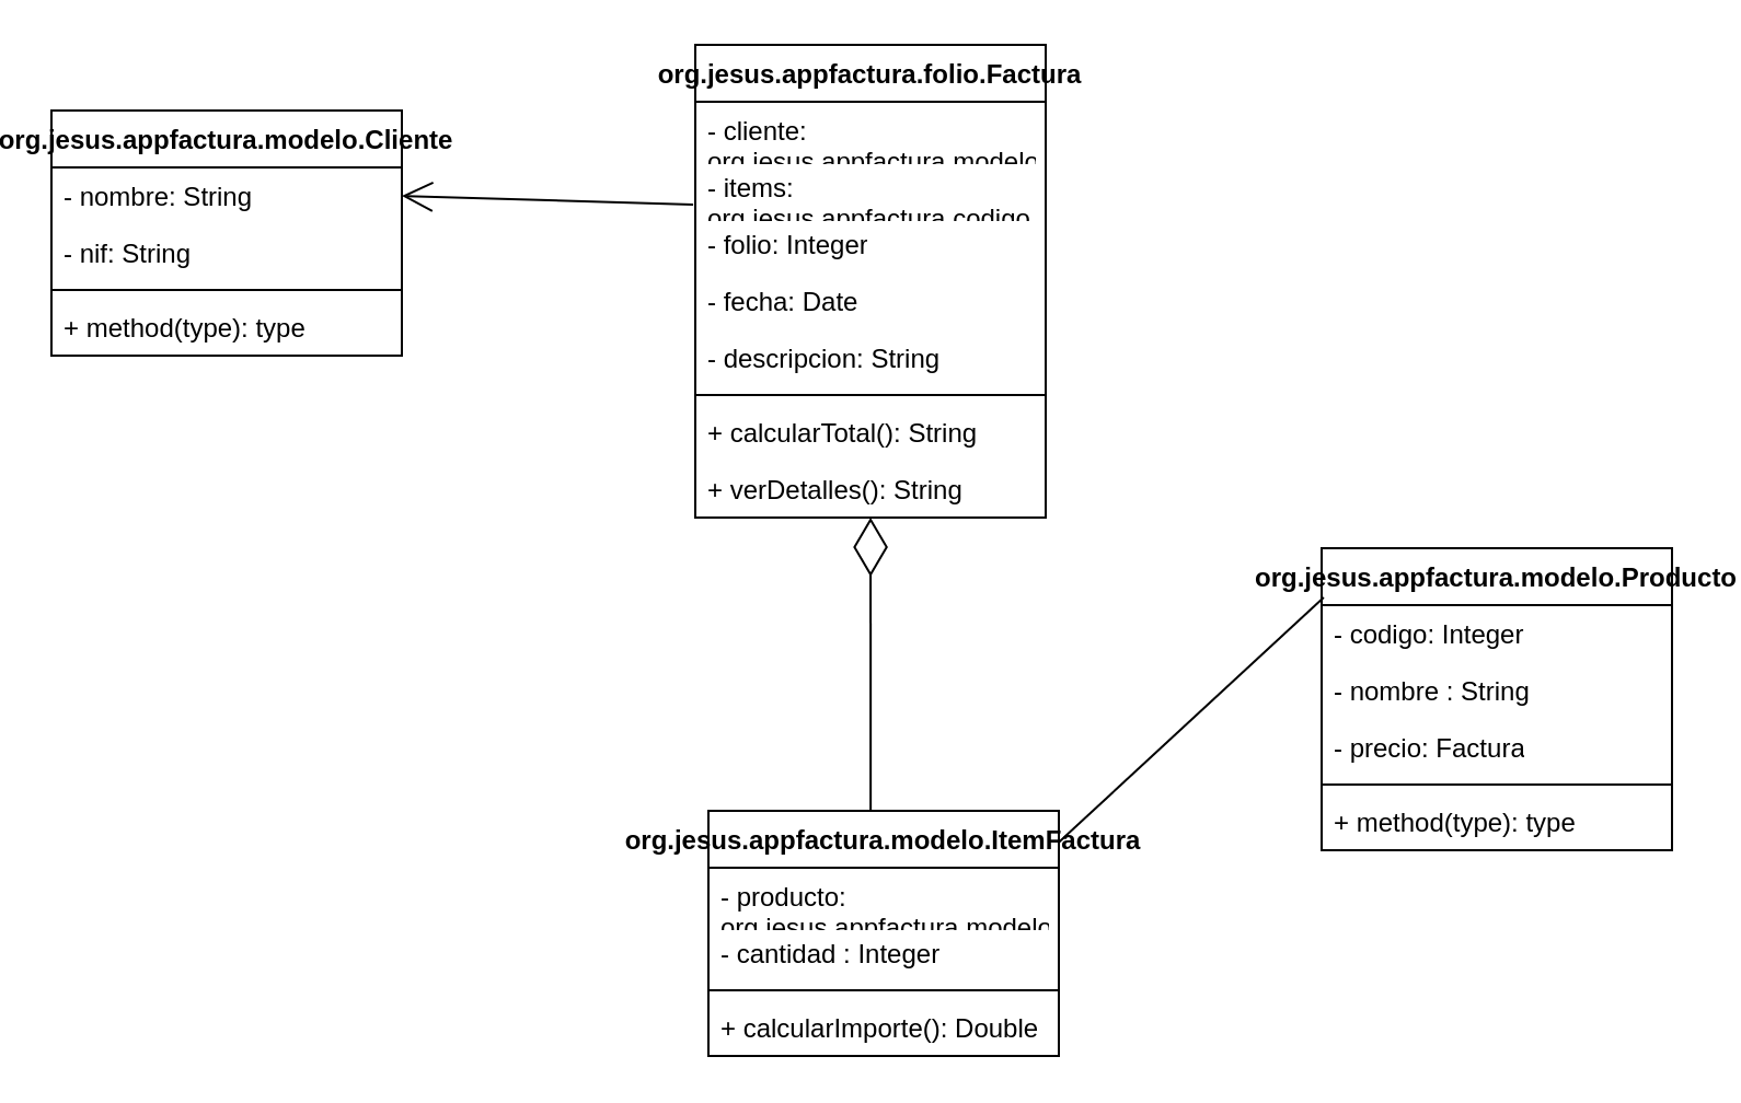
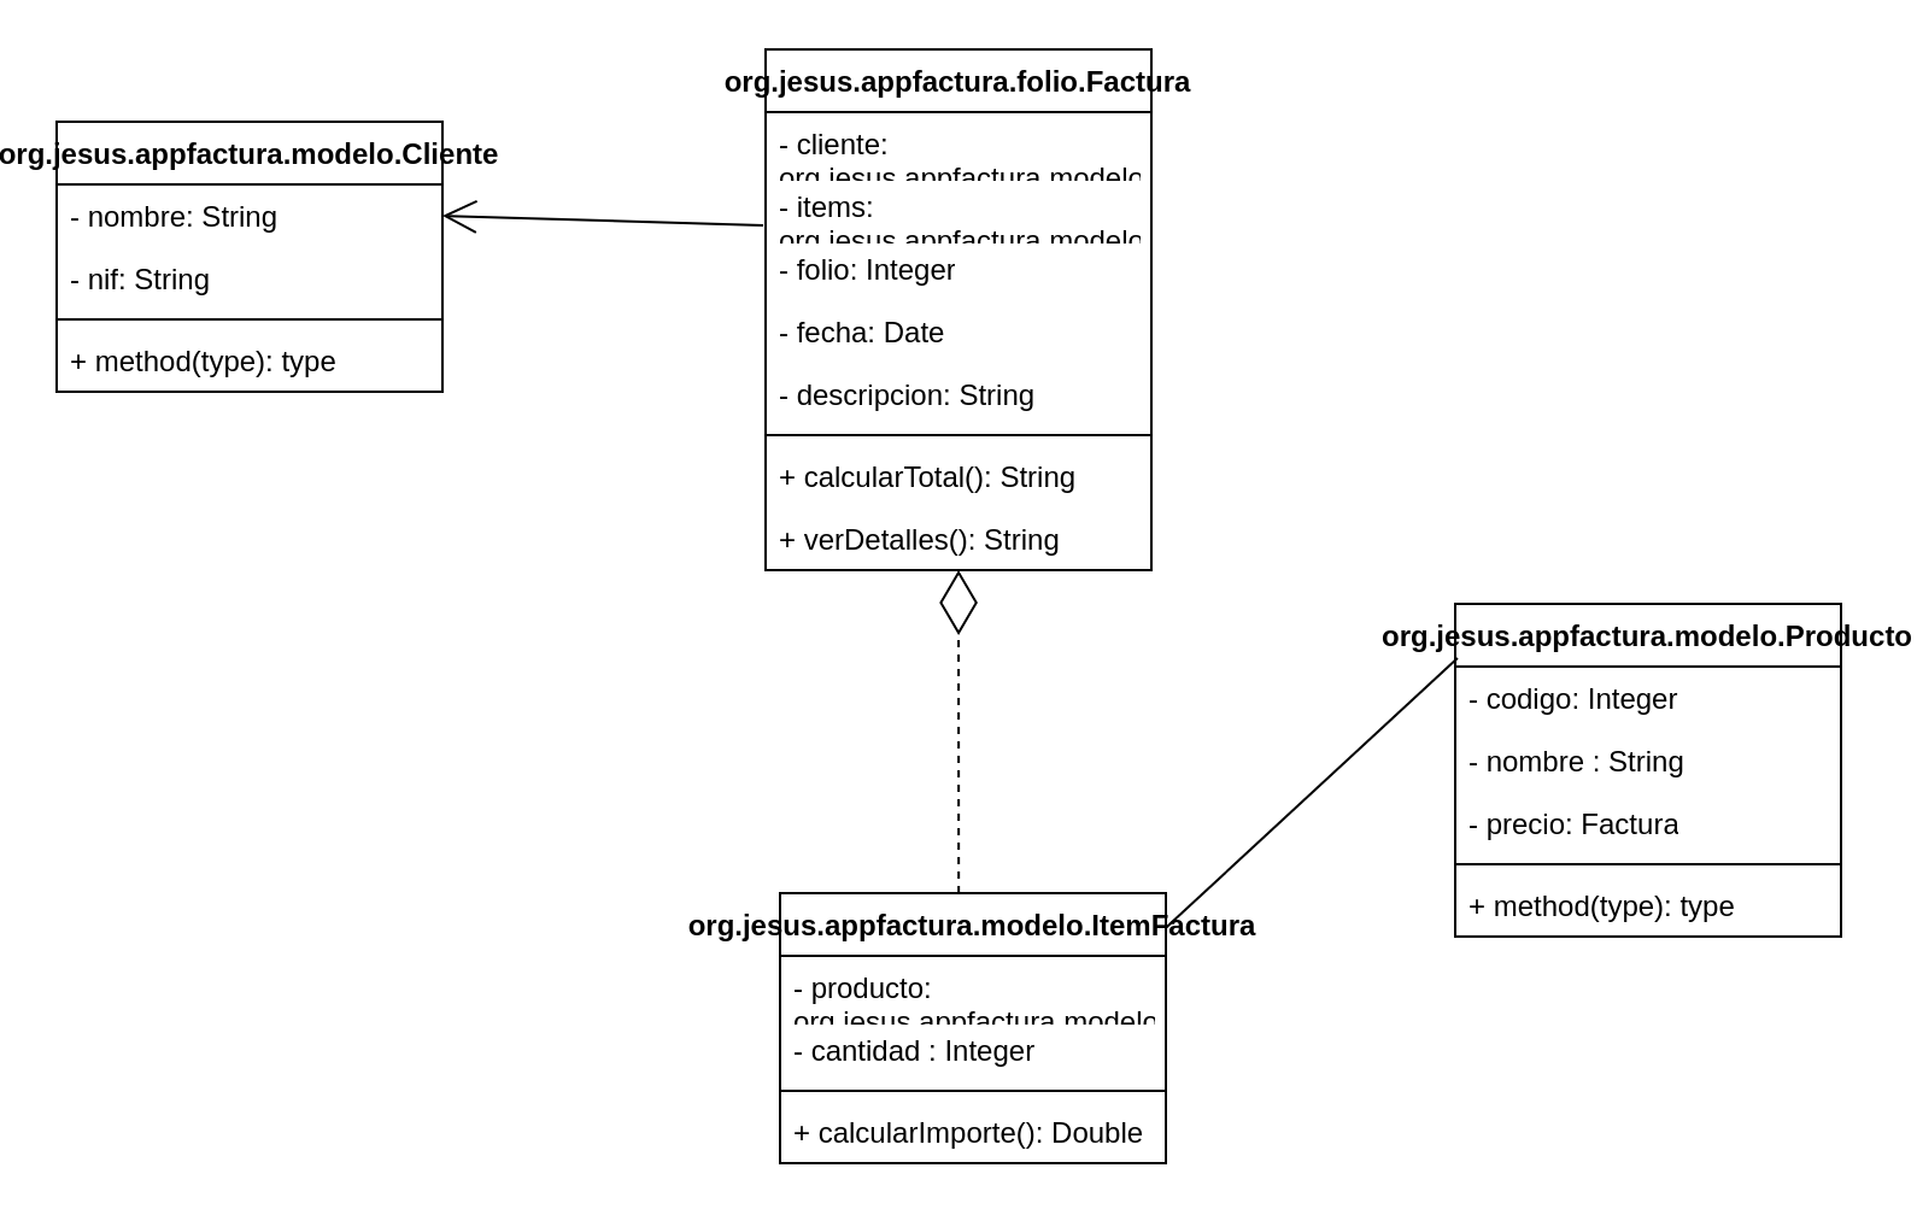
  <mxCell id="0" />
  <mxCell id="1" parent="0" />
  <mxCell id="2" value="org.jesus.appfactura.folio.Factura" style="swimlane;fontStyle=1;align=center;verticalAlign=top;childLayout=stackLayout;horizontal=1;startSize=26;horizontalStack=0;resizeParent=1;resizeParentMax=0;resizeLast=0;collapsible=1;marginBottom=0;whiteSpace=wrap;html=1;" vertex="1" parent="1"><mxGeometry x="314" y="20" width="160" height="216" as="geometry" /></mxCell>
  <mxCell id="3" value="- cliente: org.jesus.appfactura.modelo.Cliente&lt;div&gt;&lt;br&gt;&lt;/div&gt;" style="text;strokeColor=none;fillColor=none;align=left;verticalAlign=top;spacingLeft=4;spacingRight=4;overflow=hidden;rotatable=0;points=[[0,0.5],[1,0.5]];portConstraint=eastwest;whiteSpace=wrap;html=1;" vertex="1" parent="2"><mxGeometry y="26" width="160" height="26" as="geometry" /></mxCell>
- <mxCell id="4" value="&lt;div&gt;- items: org.jesus.appfactura.codigo.ItemFactura[]&lt;/div&gt;" style="text;strokeColor=none;fillColor=none;align=left;verticalAlign=top;spacingLeft=4;spacingRight=4;overflow=hidden;rotatable=0;points=[[0,0.5],[1,0.5]];portConstraint=eastwest;whiteSpace=wrap;html=1;" vertex="1" parent="2"><mxGeometry y="52" width="160" height="26" as="geometry" /></mxCell>
+ <mxCell id="4" value="&lt;div&gt;- items: org.jesus.appfactura.modelo.ItemFactura[]&lt;/div&gt;" style="text;strokeColor=none;fillColor=none;align=left;verticalAlign=top;spacingLeft=4;spacingRight=4;overflow=hidden;rotatable=0;points=[[0,0.5],[1,0.5]];portConstraint=eastwest;whiteSpace=wrap;html=1;" vertex="1" parent="2"><mxGeometry y="52" width="160" height="26" as="geometry" /></mxCell>
  <mxCell id="5" value="&lt;div&gt;- folio: Integer&lt;/div&gt;" style="text;strokeColor=none;fillColor=none;align=left;verticalAlign=top;spacingLeft=4;spacingRight=4;overflow=hidden;rotatable=0;points=[[0,0.5],[1,0.5]];portConstraint=eastwest;whiteSpace=wrap;html=1;" vertex="1" parent="2"><mxGeometry y="78" width="160" height="26" as="geometry" /></mxCell>
  <mxCell id="6" value="&lt;div&gt;- fecha: Date&lt;/div&gt;" style="text;strokeColor=none;fillColor=none;align=left;verticalAlign=top;spacingLeft=4;spacingRight=4;overflow=hidden;rotatable=0;points=[[0,0.5],[1,0.5]];portConstraint=eastwest;whiteSpace=wrap;html=1;" vertex="1" parent="2"><mxGeometry y="104" width="160" height="26" as="geometry" /></mxCell>
  <mxCell id="7" value="&lt;div&gt;- descripcion: String&lt;/div&gt;" style="text;strokeColor=none;fillColor=none;align=left;verticalAlign=top;spacingLeft=4;spacingRight=4;overflow=hidden;rotatable=0;points=[[0,0.5],[1,0.5]];portConstraint=eastwest;whiteSpace=wrap;html=1;" vertex="1" parent="2"><mxGeometry y="130" width="160" height="26" as="geometry" /></mxCell>
  <mxCell id="8" value="" style="line;strokeWidth=1;fillColor=none;align=left;verticalAlign=middle;spacingTop=-1;spacingLeft=3;spacingRight=3;rotatable=0;labelPosition=right;points=[];portConstraint=eastwest;strokeColor=inherit;" vertex="1" parent="2"><mxGeometry y="156" width="160" height="8" as="geometry" /></mxCell>
  <mxCell id="9" value="+ calcularTotal(): String" style="text;strokeColor=none;fillColor=none;align=left;verticalAlign=top;spacingLeft=4;spacingRight=4;overflow=hidden;rotatable=0;points=[[0,0.5],[1,0.5]];portConstraint=eastwest;whiteSpace=wrap;html=1;" vertex="1" parent="2"><mxGeometry y="164" width="160" height="26" as="geometry" /></mxCell>
  <mxCell id="10" value="+ verDetalles(): String" style="text;strokeColor=none;fillColor=none;align=left;verticalAlign=top;spacingLeft=4;spacingRight=4;overflow=hidden;rotatable=0;points=[[0,0.5],[1,0.5]];portConstraint=eastwest;whiteSpace=wrap;html=1;" vertex="1" parent="2"><mxGeometry y="190" width="160" height="26" as="geometry" /></mxCell>
  <mxCell id="11" value="org.jesus.appfactura.modelo.Cliente" style="swimlane;fontStyle=1;align=center;verticalAlign=top;childLayout=stackLayout;horizontal=1;startSize=26;horizontalStack=0;resizeParent=1;resizeParentMax=0;resizeLast=0;collapsible=1;marginBottom=0;whiteSpace=wrap;html=1;" vertex="1" parent="1"><mxGeometry x="20" y="50" width="160" height="112" as="geometry" /></mxCell>
  <mxCell id="12" value="- nombre: String" style="text;strokeColor=none;fillColor=none;align=left;verticalAlign=top;spacingLeft=4;spacingRight=4;overflow=hidden;rotatable=0;points=[[0,0.5],[1,0.5]];portConstraint=eastwest;whiteSpace=wrap;html=1;" vertex="1" parent="11"><mxGeometry y="26" width="160" height="26" as="geometry" /></mxCell>
  <mxCell id="13" value="- nif: String" style="text;strokeColor=none;fillColor=none;align=left;verticalAlign=top;spacingLeft=4;spacingRight=4;overflow=hidden;rotatable=0;points=[[0,0.5],[1,0.5]];portConstraint=eastwest;whiteSpace=wrap;html=1;" vertex="1" parent="11"><mxGeometry y="52" width="160" height="26" as="geometry" /></mxCell>
  <mxCell id="14" value="" style="line;strokeWidth=1;fillColor=none;align=left;verticalAlign=middle;spacingTop=-1;spacingLeft=3;spacingRight=3;rotatable=0;labelPosition=right;points=[];portConstraint=eastwest;strokeColor=inherit;" vertex="1" parent="11"><mxGeometry y="78" width="160" height="8" as="geometry" /></mxCell>
  <mxCell id="15" value="+ method(type): type" style="text;strokeColor=none;fillColor=none;align=left;verticalAlign=top;spacingLeft=4;spacingRight=4;overflow=hidden;rotatable=0;points=[[0,0.5],[1,0.5]];portConstraint=eastwest;whiteSpace=wrap;html=1;" vertex="1" parent="11"><mxGeometry y="86" width="160" height="26" as="geometry" /></mxCell>
  <mxCell id="16" value="org.jesus.appfactura.modelo.Producto" style="swimlane;fontStyle=1;align=center;verticalAlign=top;childLayout=stackLayout;horizontal=1;startSize=26;horizontalStack=0;resizeParent=1;resizeParentMax=0;resizeLast=0;collapsible=1;marginBottom=0;whiteSpace=wrap;html=1;" vertex="1" parent="1"><mxGeometry x="600" y="250" width="160" height="138" as="geometry" /></mxCell>
  <mxCell id="17" value="- codigo: Integer" style="text;strokeColor=none;fillColor=none;align=left;verticalAlign=top;spacingLeft=4;spacingRight=4;overflow=hidden;rotatable=0;points=[[0,0.5],[1,0.5]];portConstraint=eastwest;whiteSpace=wrap;html=1;" vertex="1" parent="16"><mxGeometry y="26" width="160" height="26" as="geometry" /></mxCell>
  <mxCell id="18" value="- nombre : String" style="text;strokeColor=none;fillColor=none;align=left;verticalAlign=top;spacingLeft=4;spacingRight=4;overflow=hidden;rotatable=0;points=[[0,0.5],[1,0.5]];portConstraint=eastwest;whiteSpace=wrap;html=1;" vertex="1" parent="16"><mxGeometry y="52" width="160" height="26" as="geometry" /></mxCell>
  <mxCell id="19" value="- precio: Factura" style="text;strokeColor=none;fillColor=none;align=left;verticalAlign=top;spacingLeft=4;spacingRight=4;overflow=hidden;rotatable=0;points=[[0,0.5],[1,0.5]];portConstraint=eastwest;whiteSpace=wrap;html=1;" vertex="1" parent="16"><mxGeometry y="78" width="160" height="26" as="geometry" /></mxCell>
  <mxCell id="20" value="" style="line;strokeWidth=1;fillColor=none;align=left;verticalAlign=middle;spacingTop=-1;spacingLeft=3;spacingRight=3;rotatable=0;labelPosition=right;points=[];portConstraint=eastwest;strokeColor=inherit;" vertex="1" parent="16"><mxGeometry y="104" width="160" height="8" as="geometry" /></mxCell>
  <mxCell id="21" value="+ method(type): type" style="text;strokeColor=none;fillColor=none;align=left;verticalAlign=top;spacingLeft=4;spacingRight=4;overflow=hidden;rotatable=0;points=[[0,0.5],[1,0.5]];portConstraint=eastwest;whiteSpace=wrap;html=1;" vertex="1" parent="16"><mxGeometry y="112" width="160" height="26" as="geometry" /></mxCell>
  <mxCell id="22" value="org.jesus.appfactura.modelo.ItemFactura" style="swimlane;fontStyle=1;align=center;verticalAlign=top;childLayout=stackLayout;horizontal=1;startSize=26;horizontalStack=0;resizeParent=1;resizeParentMax=0;resizeLast=0;collapsible=1;marginBottom=0;whiteSpace=wrap;html=1;" vertex="1" parent="1"><mxGeometry x="320" y="370" width="160" height="112" as="geometry" /></mxCell>
  <mxCell id="23" value="- producto: org.jesus.appfactura.modelo.Producto" style="text;strokeColor=none;fillColor=none;align=left;verticalAlign=top;spacingLeft=4;spacingRight=4;overflow=hidden;rotatable=0;points=[[0,0.5],[1,0.5]];portConstraint=eastwest;whiteSpace=wrap;html=1;" vertex="1" parent="22"><mxGeometry y="26" width="160" height="26" as="geometry" /></mxCell>
  <mxCell id="24" value="- cantidad : Integer" style="text;strokeColor=none;fillColor=none;align=left;verticalAlign=top;spacingLeft=4;spacingRight=4;overflow=hidden;rotatable=0;points=[[0,0.5],[1,0.5]];portConstraint=eastwest;whiteSpace=wrap;html=1;" vertex="1" parent="22"><mxGeometry y="52" width="160" height="26" as="geometry" /></mxCell>
  <mxCell id="25" value="" style="line;strokeWidth=1;fillColor=none;align=left;verticalAlign=middle;spacingTop=-1;spacingLeft=3;spacingRight=3;rotatable=0;labelPosition=right;points=[];portConstraint=eastwest;strokeColor=inherit;" vertex="1" parent="22"><mxGeometry y="78" width="160" height="8" as="geometry" /></mxCell>
  <mxCell id="26" value="+ calcularImporte(): Double" style="text;strokeColor=none;fillColor=none;align=left;verticalAlign=top;spacingLeft=4;spacingRight=4;overflow=hidden;rotatable=0;points=[[0,0.5],[1,0.5]];portConstraint=eastwest;whiteSpace=wrap;html=1;" vertex="1" parent="22"><mxGeometry y="86" width="160" height="26" as="geometry" /></mxCell>
  <mxCell id="27" value="" style="endArrow=open;endFill=1;endSize=12;html=1;rounded=0;entryX=1;entryY=0.5;entryDx=0;entryDy=0;exitX=-0.006;exitY=0.808;exitDx=0;exitDy=0;exitPerimeter=0;" edge="1" parent="1" source="4" target="12"><mxGeometry width="160" relative="1" as="geometry"><mxPoint x="130" y="62.5" as="sourcePoint" /><mxPoint x="290" y="62.5" as="targetPoint" /></mxGeometry></mxCell>
- <mxCell id="28" value="" style="endArrow=diamondThin;endFill=0;endSize=24;html=1;rounded=0;exitX=0.463;exitY=0;exitDx=0;exitDy=0;exitPerimeter=0;" edge="1" parent="1" source="22" target="2"><mxGeometry width="160" relative="1" as="geometry"><mxPoint x="320" y="260" as="sourcePoint" /><mxPoint x="480" y="260" as="targetPoint" /></mxGeometry></mxCell>
+ <mxCell id="28" value="" style="endArrow=diamondThin;endFill=0;endSize=24;html=1;rounded=0;exitX=0.463;exitY=0;exitDx=0;exitDy=0;exitPerimeter=0;dashed=1;" edge="1" parent="1" source="22" target="2"><mxGeometry width="160" relative="1" as="geometry"><mxPoint x="320" y="260" as="sourcePoint" /><mxPoint x="480" y="260" as="targetPoint" /></mxGeometry></mxCell>
  <mxCell id="29" value="" style="endArrow=none;endFill=1;endSize=12;html=1;rounded=0;entryX=0.006;entryY=0.163;entryDx=0;entryDy=0;entryPerimeter=0;exitX=1;exitY=0.128;exitDx=0;exitDy=0;exitPerimeter=0;" edge="1" parent="1" source="22" target="16"><mxGeometry width="160" relative="1" as="geometry"><mxPoint x="320" y="260" as="sourcePoint" /><mxPoint x="480" y="260" as="targetPoint" /></mxGeometry></mxCell>
